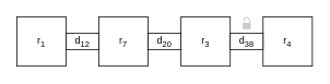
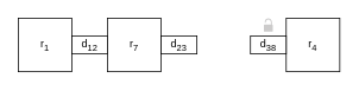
  <mxCell id="0" />
  <mxCell id="1" parent="0" />
  <mxCell id="2" value="r&lt;sub&gt;1&lt;/sub&gt;" style="rounded=0;whiteSpace=wrap;html=1;" parent="1" vertex="1"><mxGeometry x="20" y="20" width="60" height="60" as="geometry" /></mxCell>
  <mxCell id="3" value="r&lt;sub&gt;4&lt;/sub&gt;" style="rounded=0;whiteSpace=wrap;html=1;" parent="1" vertex="1"><mxGeometry x="320" y="20" width="60" height="60" as="geometry" /></mxCell>
- <mxCell id="4" value="r&lt;sub&gt;3&lt;/sub&gt;" style="rounded=0;whiteSpace=wrap;html=1;" parent="1" vertex="1"><mxGeometry x="220" y="20" width="60" height="60" as="geometry" /></mxCell>
  <mxCell id="5" value="r&lt;sub&gt;7&lt;/sub&gt;" style="rounded=0;whiteSpace=wrap;html=1;" parent="1" vertex="1"><mxGeometry x="120" y="20" width="60" height="60" as="geometry" /></mxCell>
  <mxCell id="6" value="&lt;div&gt;d&lt;sub&gt;12&lt;/sub&gt;&lt;/div&gt;" style="rounded=0;whiteSpace=wrap;html=1;labelPosition=center;verticalLabelPosition=middle;align=center;verticalAlign=middle;" parent="1" vertex="1"><mxGeometry x="80" y="40" width="40" height="20" as="geometry" /></mxCell>
- <mxCell id="7" value="d&lt;sub&gt;20&lt;/sub&gt;" style="rounded=0;whiteSpace=wrap;html=1;labelPosition=center;verticalLabelPosition=middle;align=center;verticalAlign=middle;" parent="1" vertex="1"><mxGeometry x="180" y="40" width="40" height="20" as="geometry" /></mxCell>
+ <mxCell id="7" value="d&lt;sub&gt;23&lt;/sub&gt;" style="rounded=0;whiteSpace=wrap;html=1;labelPosition=center;verticalLabelPosition=middle;align=center;verticalAlign=middle;" parent="1" vertex="1"><mxGeometry x="180" y="40" width="40" height="20" as="geometry" /></mxCell>
  <mxCell id="8" value="d&lt;sub&gt;38&lt;/sub&gt;" style="rounded=0;whiteSpace=wrap;html=1;labelPosition=center;verticalLabelPosition=middle;align=center;verticalAlign=middle;" parent="1" vertex="1"><mxGeometry x="280" y="40" width="40" height="20" as="geometry" /></mxCell>
  <mxCell id="9" value="" style="pointerEvents=1;shadow=0;dashed=0;html=1;strokeColor=none;labelPosition=center;verticalLabelPosition=bottom;verticalAlign=top;outlineConnect=0;align=center;shape=mxgraph.office.security.lock_unprotected;fillColor=#CCCBCB;" parent="1" vertex="1"><mxGeometry x="295" y="20" width="10" height="15" as="geometry" /></mxCell>
